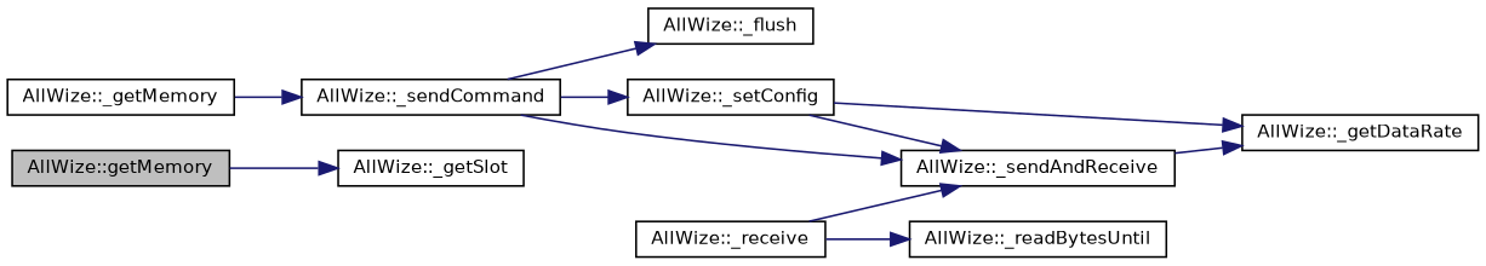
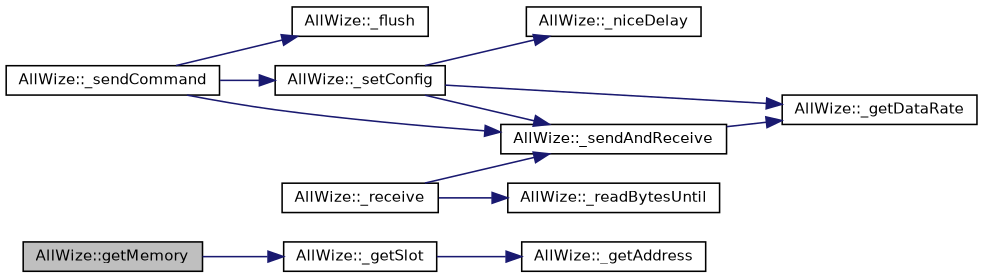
  digraph {
    rankdir=LR
    node [color=black fillcolor=white fontname=Helvetica fontsize=10 shape=record style=filled]
    edge [color=midnightblue fontname=Helvetica fontsize=10 labelfontname=Helvetica labelfontsize=10 style=solid]
    n1 [fillcolor=grey75 fontcolor=black height=0.2 label="AllWize::getMemory" width=0.4]
    n2 [height=0.2 label="AllWize::_getSlot" width=0.4]
-   n4 [height=0.2 label="AllWize::_getMemory" width=0.4]
+   n3 [height=0.2 label="AllWize::_getAddress" width=0.4]
    n5 [height=0.2 label="AllWize::_sendCommand" width=0.4]
    n6 [height=0.2 label="AllWize::_sendAndReceive" width=0.4]
    n7 [height=0.2 label="AllWize::_setConfig" width=0.4]
    n8 [height=0.2 label="AllWize::_flush" width=0.4]
    n9 [height=0.2 label="AllWize::_getDataRate" width=0.4]
+   n10 [height=0.2 label="AllWize::_niceDelay" width=0.4]
    n11 [height=0.2 label="AllWize::_receive" width=0.4]
    n12 [height=0.2 label="AllWize::_readBytesUntil" width=0.4]
    n1 -> n2
-   n4 -> n5
+   n2 -> n3
    n5 -> n6
    n5 -> n7
    n5 -> n8
    n6 -> n9
    n7 -> n6
    n7 -> n9
+   n7 -> n10
    n11 -> n6
    n11 -> n12
  }
